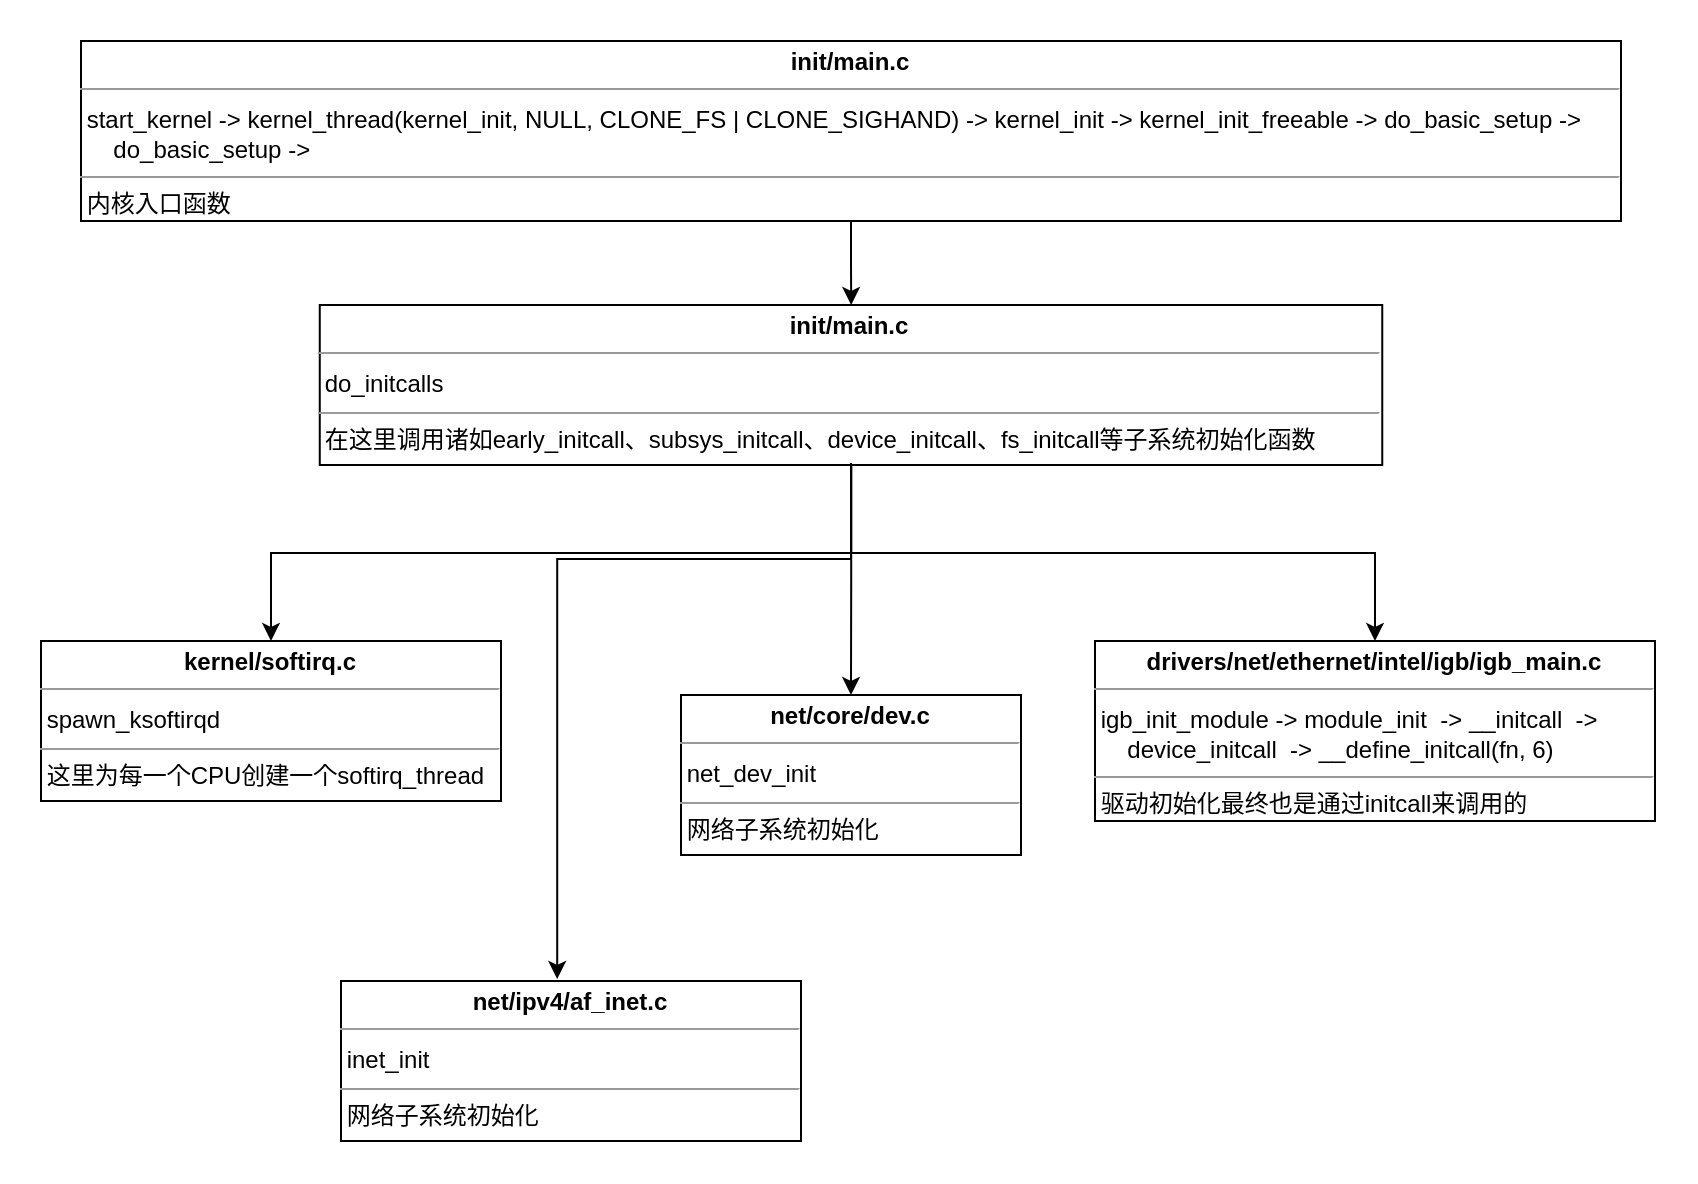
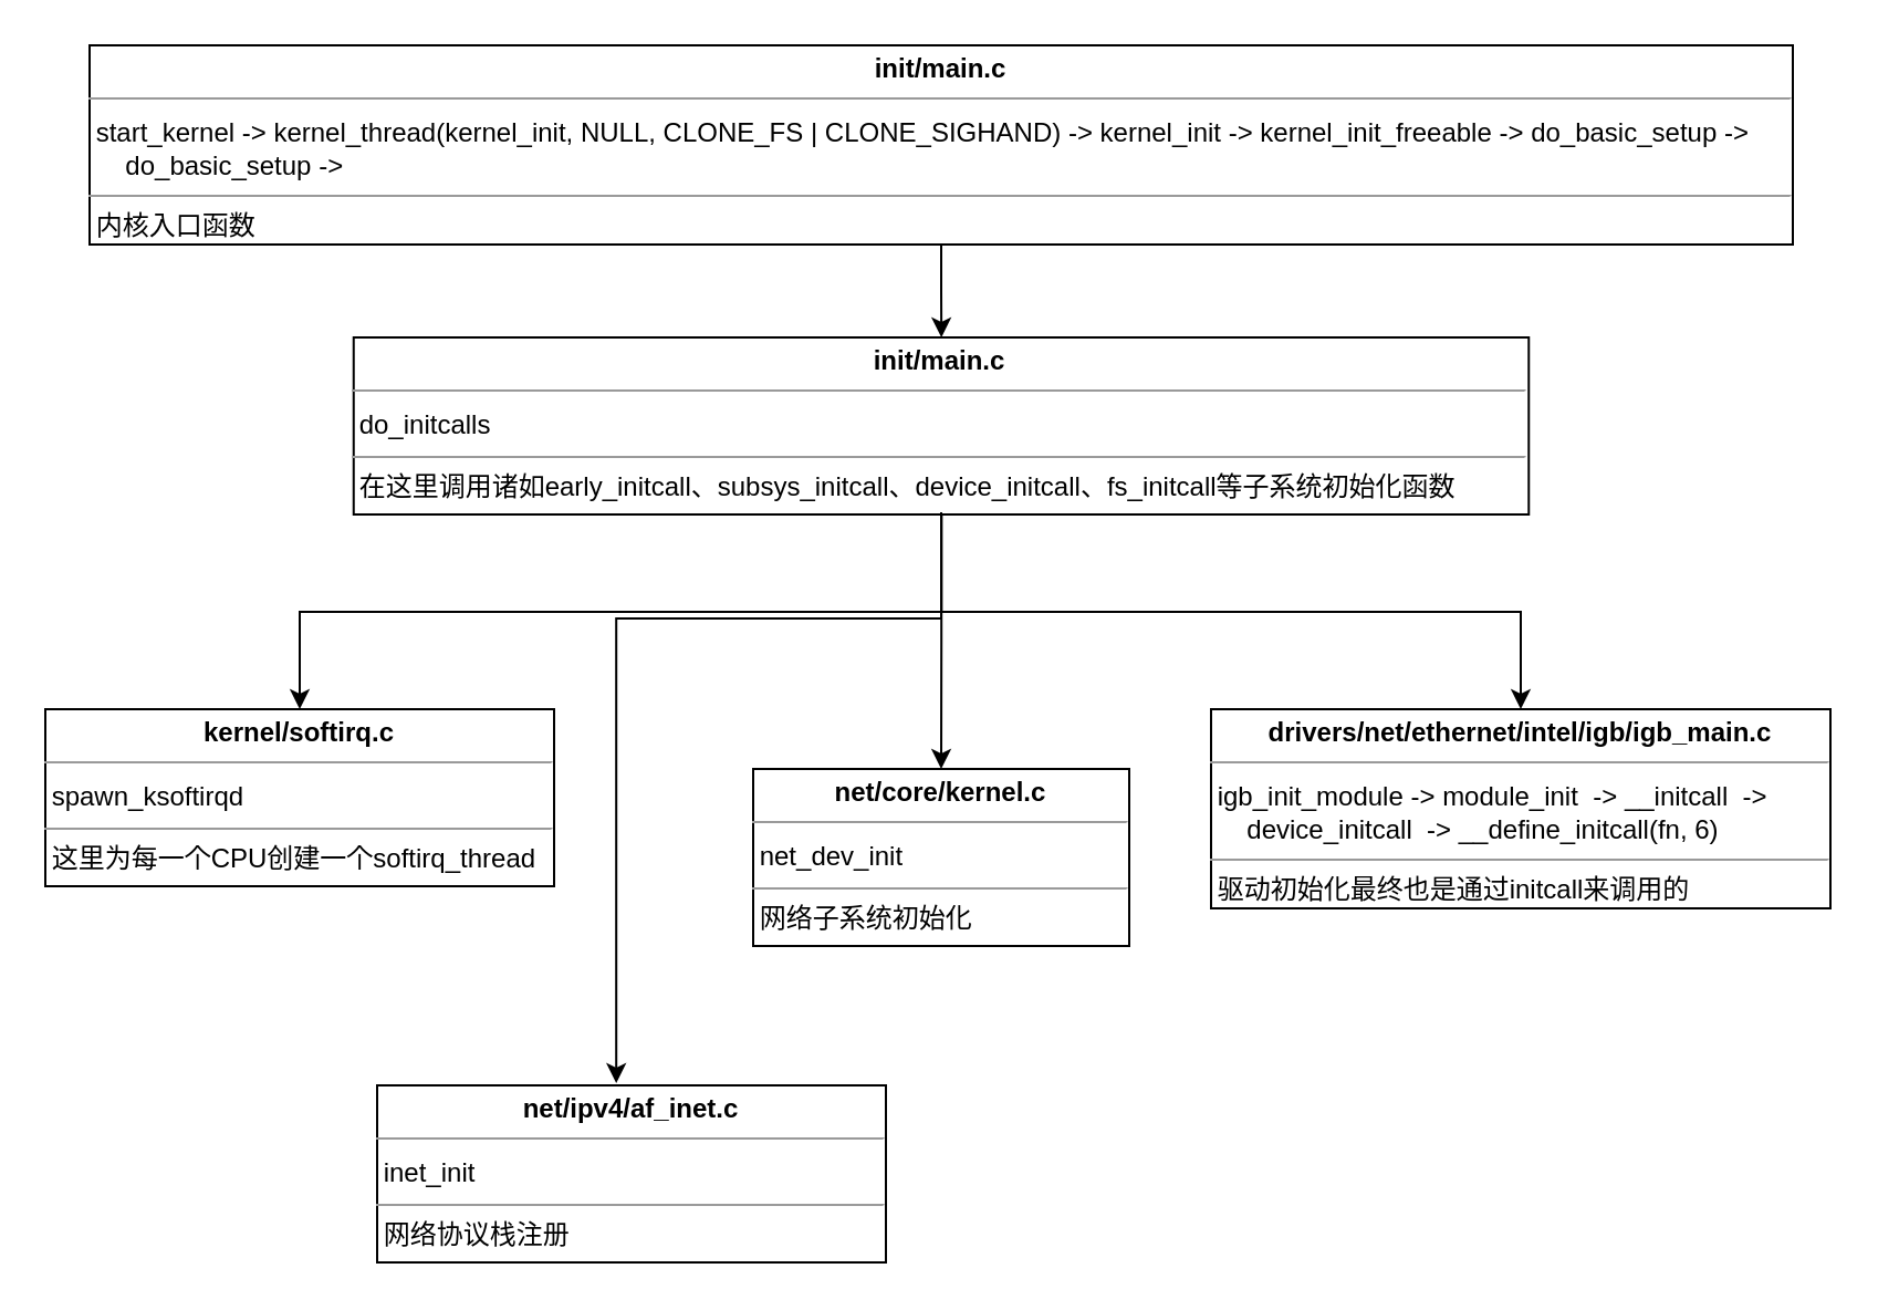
  <mxCell id="0" />
  <mxCell id="1" parent="0" />
  <mxCell id="2" value="&lt;p style=&quot;margin: 0px ; margin-top: 4px ; text-align: center&quot;&gt;&lt;span style=&quot;font-weight: 700&quot;&gt;init/main.c&lt;/span&gt;&lt;br&gt;&lt;/p&gt;&lt;hr size=&quot;1&quot;&gt;&lt;div style=&quot;height: 2px&quot;&gt;&lt;/div&gt;&amp;nbsp;start_kernel -&amp;gt;&amp;nbsp;kernel_thread(kernel_init, NULL, CLONE_FS | CLONE_SIGHAND) -&amp;gt;&amp;nbsp;kernel_init -&amp;gt;&amp;nbsp;kernel_init_freeable -&amp;gt;&amp;nbsp;do_basic_setup -&amp;gt;&lt;br&gt;&amp;nbsp; &amp;nbsp; &amp;nbsp;do_basic_setup -&amp;gt;&lt;br&gt;&lt;hr size=&quot;1&quot;&gt;&lt;div style=&quot;height: 2px&quot;&gt;&amp;nbsp;内核入口函数&lt;/div&gt;" style="verticalAlign=top;align=left;overflow=fill;fontSize=12;fontFamily=Helvetica;html=1;" vertex="1" parent="1"><mxGeometry x="40" y="20" width="770" height="90" as="geometry" /></mxCell>
  <mxCell id="3" style="edgeStyle=orthogonalEdgeStyle;rounded=0;orthogonalLoop=1;jettySize=auto;html=1;exitX=0.5;exitY=1;exitDx=0;exitDy=0;" edge="1" parent="1" source="2" target="2"><mxGeometry relative="1" as="geometry" /></mxCell>
  <mxCell id="4" value="" style="edgeStyle=orthogonalEdgeStyle;rounded=0;orthogonalLoop=1;jettySize=auto;html=1;" edge="1" parent="1" source="2" target="7"><mxGeometry relative="1" as="geometry"><mxPoint x="425" y="126" as="sourcePoint" /></mxGeometry></mxCell>
  <mxCell id="5" value="" style="edgeStyle=orthogonalEdgeStyle;rounded=0;orthogonalLoop=1;jettySize=auto;html=1;entryX=0.5;entryY=0;entryDx=0;entryDy=0;" edge="1" parent="1" source="7" target="9"><mxGeometry relative="1" as="geometry"><mxPoint x="425" y="312" as="targetPoint" /></mxGeometry></mxCell>
  <mxCell id="6" value="" style="edgeStyle=orthogonalEdgeStyle;rounded=0;orthogonalLoop=1;jettySize=auto;html=1;entryX=0.5;entryY=0;entryDx=0;entryDy=0;" edge="1" parent="1" source="7" target="8"><mxGeometry relative="1" as="geometry"><mxPoint x="425" y="312" as="targetPoint" /></mxGeometry></mxCell>
  <mxCell id="7" value="&lt;p style=&quot;margin: 0px ; margin-top: 4px ; text-align: center&quot;&gt;&lt;span style=&quot;font-weight: 700&quot;&gt;init/main.c&lt;/span&gt;&lt;br&gt;&lt;/p&gt;&lt;hr size=&quot;1&quot;&gt;&lt;div style=&quot;height: 2px&quot;&gt;&lt;/div&gt;&amp;nbsp;do_initcalls&amp;nbsp;&lt;hr size=&quot;1&quot;&gt;&lt;div style=&quot;height: 2px&quot;&gt;&amp;nbsp;在这里调用诸如early_initcall、subsys_initcall、device_initcall、fs_initcall等子系统初始化函数&lt;/div&gt;" style="verticalAlign=top;align=left;overflow=fill;fontSize=12;fontFamily=Helvetica;html=1;" vertex="1" parent="1"><mxGeometry x="159.38" y="152" width="531.25" height="80" as="geometry" /></mxCell>
  <mxCell id="8" value="&lt;p style=&quot;margin: 0px ; margin-top: 4px ; text-align: center&quot;&gt;&lt;b&gt;kernel/softirq.c&lt;/b&gt;&lt;br&gt;&lt;/p&gt;&lt;hr size=&quot;1&quot;&gt;&lt;div style=&quot;height: 2px&quot;&gt;&lt;/div&gt;&amp;nbsp;spawn_ksoftirqd&lt;hr size=&quot;1&quot;&gt;&lt;div style=&quot;height: 2px&quot;&gt;&amp;nbsp;这里为每一个CPU创建一个softirq_thread&lt;/div&gt;" style="verticalAlign=top;align=left;overflow=fill;fontSize=12;fontFamily=Helvetica;html=1;" vertex="1" parent="1"><mxGeometry x="20" y="320" width="230" height="80" as="geometry" /></mxCell>
- <mxCell id="9" value="&lt;p style=&quot;margin: 0px ; margin-top: 4px ; text-align: center&quot;&gt;&lt;b&gt;net/core/dev.c&lt;/b&gt;&lt;br&gt;&lt;/p&gt;&lt;hr size=&quot;1&quot;&gt;&lt;div style=&quot;height: 2px&quot;&gt;&lt;/div&gt;&amp;nbsp;net_dev_init&lt;hr size=&quot;1&quot;&gt;&lt;div style=&quot;height: 2px&quot;&gt;&amp;nbsp;网络子系统初始化&lt;/div&gt;" style="verticalAlign=top;align=left;overflow=fill;fontSize=12;fontFamily=Helvetica;html=1;" vertex="1" parent="1"><mxGeometry x="340" y="347" width="170" height="80" as="geometry" /></mxCell>
+ <mxCell id="9" value="&lt;p style=&quot;margin: 0px ; margin-top: 4px ; text-align: center&quot;&gt;&lt;b&gt;net/core/kernel.c&lt;/b&gt;&lt;br&gt;&lt;/p&gt;&lt;hr size=&quot;1&quot;&gt;&lt;div style=&quot;height: 2px&quot;&gt;&lt;/div&gt;&amp;nbsp;net_dev_init&lt;hr size=&quot;1&quot;&gt;&lt;div style=&quot;height: 2px&quot;&gt;&amp;nbsp;网络子系统初始化&lt;/div&gt;" style="verticalAlign=top;align=left;overflow=fill;fontSize=12;fontFamily=Helvetica;html=1;" vertex="1" parent="1"><mxGeometry x="340" y="347" width="170" height="80" as="geometry" /></mxCell>
  <mxCell id="10" value="&lt;p style=&quot;margin: 0px ; margin-top: 4px ; text-align: center&quot;&gt;&lt;b&gt;drivers/net/ethernet/intel/igb/igb_main.c&lt;/b&gt;&lt;br&gt;&lt;/p&gt;&lt;hr size=&quot;1&quot;&gt;&lt;div style=&quot;height: 2px&quot;&gt;&lt;/div&gt;&amp;nbsp;igb_init_module -&amp;gt; module_init&amp;nbsp; -&amp;gt; __initcall&amp;nbsp; -&amp;gt; &lt;br&gt;&amp;nbsp; &amp;nbsp; &amp;nbsp;device_initcall&amp;nbsp; -&amp;gt; __define_initcall(fn, 6)&amp;nbsp; &amp;nbsp;&lt;hr size=&quot;1&quot;&gt;&amp;nbsp;驱动初始化最终也是通过initcall来调用的" style="verticalAlign=top;align=left;overflow=fill;fontSize=12;fontFamily=Helvetica;html=1;" vertex="1" parent="1"><mxGeometry x="547" y="320" width="280" height="90" as="geometry" /></mxCell>
  <mxCell id="11" value="" style="edgeStyle=orthogonalEdgeStyle;rounded=0;orthogonalLoop=1;jettySize=auto;html=1;exitX=0.5;exitY=1;exitDx=0;exitDy=0;" edge="1" parent="1" source="7" target="10"><mxGeometry relative="1" as="geometry"><mxPoint x="435.1" y="242" as="sourcePoint" /><mxPoint x="435" y="330" as="targetPoint" /></mxGeometry></mxCell>
- <mxCell id="12" value="&lt;p style=&quot;margin: 0px ; margin-top: 4px ; text-align: center&quot;&gt;&lt;b&gt;net/ipv4/af_inet.c&lt;/b&gt;&lt;br&gt;&lt;/p&gt;&lt;hr size=&quot;1&quot;&gt;&lt;div style=&quot;height: 2px&quot;&gt;&lt;/div&gt;&amp;nbsp;inet_init&lt;hr size=&quot;1&quot;&gt;&lt;div style=&quot;height: 2px&quot;&gt;&amp;nbsp;网络子系统初始化&lt;/div&gt;" style="verticalAlign=top;align=left;overflow=fill;fontSize=12;fontFamily=Helvetica;html=1;" vertex="1" parent="1"><mxGeometry x="170" y="490" width="230" height="80" as="geometry" /></mxCell>
+ <mxCell id="12" value="&lt;p style=&quot;margin: 0px ; margin-top: 4px ; text-align: center&quot;&gt;&lt;b&gt;net/ipv4/af_inet.c&lt;/b&gt;&lt;br&gt;&lt;/p&gt;&lt;hr size=&quot;1&quot;&gt;&lt;div style=&quot;height: 2px&quot;&gt;&lt;/div&gt;&amp;nbsp;inet_init&lt;hr size=&quot;1&quot;&gt;&lt;div style=&quot;height: 2px&quot;&gt;&amp;nbsp;网络协议栈注册&lt;/div&gt;" style="verticalAlign=top;align=left;overflow=fill;fontSize=12;fontFamily=Helvetica;html=1;" vertex="1" parent="1"><mxGeometry x="170" y="490" width="230" height="80" as="geometry" /></mxCell>
  <mxCell id="13" value="" style="edgeStyle=orthogonalEdgeStyle;rounded=0;orthogonalLoop=1;jettySize=auto;html=1;entryX=0.47;entryY=0;entryDx=0;entryDy=0;entryPerimeter=0;exitX=0.5;exitY=1;exitDx=0;exitDy=0;" edge="1" parent="1"><mxGeometry relative="1" as="geometry"><mxPoint x="425" y="231" as="sourcePoint" /><mxPoint x="278.1" y="489" as="targetPoint" /><Array as="points"><mxPoint x="425" y="279" /><mxPoint x="278" y="279" /></Array></mxGeometry></mxCell>
